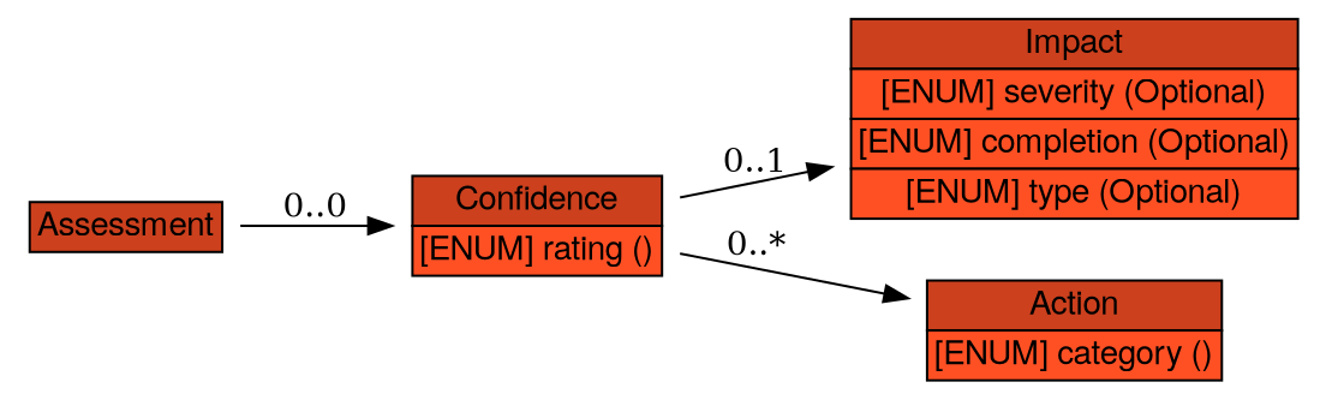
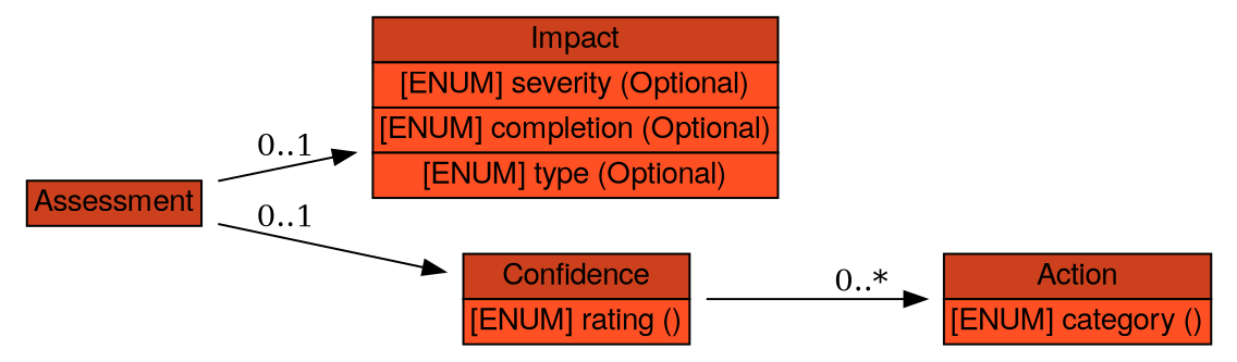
  digraph {
    rankdir=LR
    node [shape=plaintext]
    n1 [height=0.5 label=<<table BORDER="0" CELLBORDER="1" CELLSPACING="0"> <tr> <td BGCOLOR="#cc401d" HREF="/html/IDMEFv2/Assessment.html" TITLE="The Assessment class is used to provide the analyzer&#39;s assessment of an event -- its impact, actions taken in response, and confidence. "><FONT FACE="Nimbus Sans L">Assessment</FONT></td> </tr>" %</table>> width=1.3472]
    n2 [height=1.2778 label=<<table BORDER="0" CELLBORDER="1" CELLSPACING="0"> <tr> <td BGCOLOR="#cc401d" HREF="/html/IDMEFv2/Impact.html" TITLE="The Impact class is used to provide the analyzer&#39;s assessment of the impact of the event on the target(s). It is represented in the IDMEF DTD as follows: "><FONT FACE="Nimbus Sans L">Impact</FONT></td> </tr>" %<tr><td BGCOLOR="#FF5024"  HREF="/html/IDMEFv2/Impact.html" TITLE="Section 10.)"><FONT FACE="Nimbus Sans L">[ENUM] severity (Optional)</FONT></td></tr>%<tr><td BGCOLOR="#FF5024"  HREF="/html/IDMEFv2/Impact.html" TITLE="Section 10.)"><FONT FACE="Nimbus Sans L">[ENUM] completion (Optional)</FONT></td></tr>%<tr><td BGCOLOR="#FF5024"  HREF="/html/IDMEFv2/Impact.html" TITLE="value is &quot;other&quot;.  (See also Section 10.)"><FONT FACE="Nimbus Sans L">[ENUM] type (Optional)</FONT></td></tr>%</table>> width=2.8333]
    n3 [height=0.69444 label=<<table BORDER="0" CELLBORDER="1" CELLSPACING="0"> <tr> <td BGCOLOR="#cc401d" HREF="/html/IDMEFv2/Confidence.html" TITLE="The Confidence class is used to represent the analyzer&#39;s best estimate of the validity of its analysis. It is represented in the IDMEF DTD as follows: "><FONT FACE="Nimbus Sans L">Confidence</FONT></td> </tr>" %<tr><td BGCOLOR="#FF5024"  HREF="/html/IDMEFv2/Confidence.html" TITLE="also Section 10.)"><FONT FACE="Nimbus Sans L">[ENUM] rating ()</FONT></td></tr>%</table>> width=1.6806]
    n4 [height=0.69444 label=<<table BORDER="0" CELLBORDER="1" CELLSPACING="0"> <tr> <td BGCOLOR="#cc401d" HREF="/html/IDMEFv2/Action.html" TITLE="The Action class is used to describe any actions taken by the analyzer in response to the event. Is is represented in the IDMEF DTD as follows: "><FONT FACE="Nimbus Sans L">Action</FONT></td> </tr>" %<tr><td BGCOLOR="#FF5024"  HREF="/html/IDMEFv2/Action.html" TITLE="The default value is &quot;other&quot;.  (See also Section 10.)"><FONT FACE="Nimbus Sans L">[ENUM] category ()</FONT></td></tr>%</table>> width=1.9306]
-   n3 -> n2 [label="0..1"]
-   n1 -> n3 [label="0..0"]
+   n1 -> n2 [label="0..1"]
+   n1 -> n3 [label="0..1"]
    n3 -> n4 [label="0..*"]
  }
